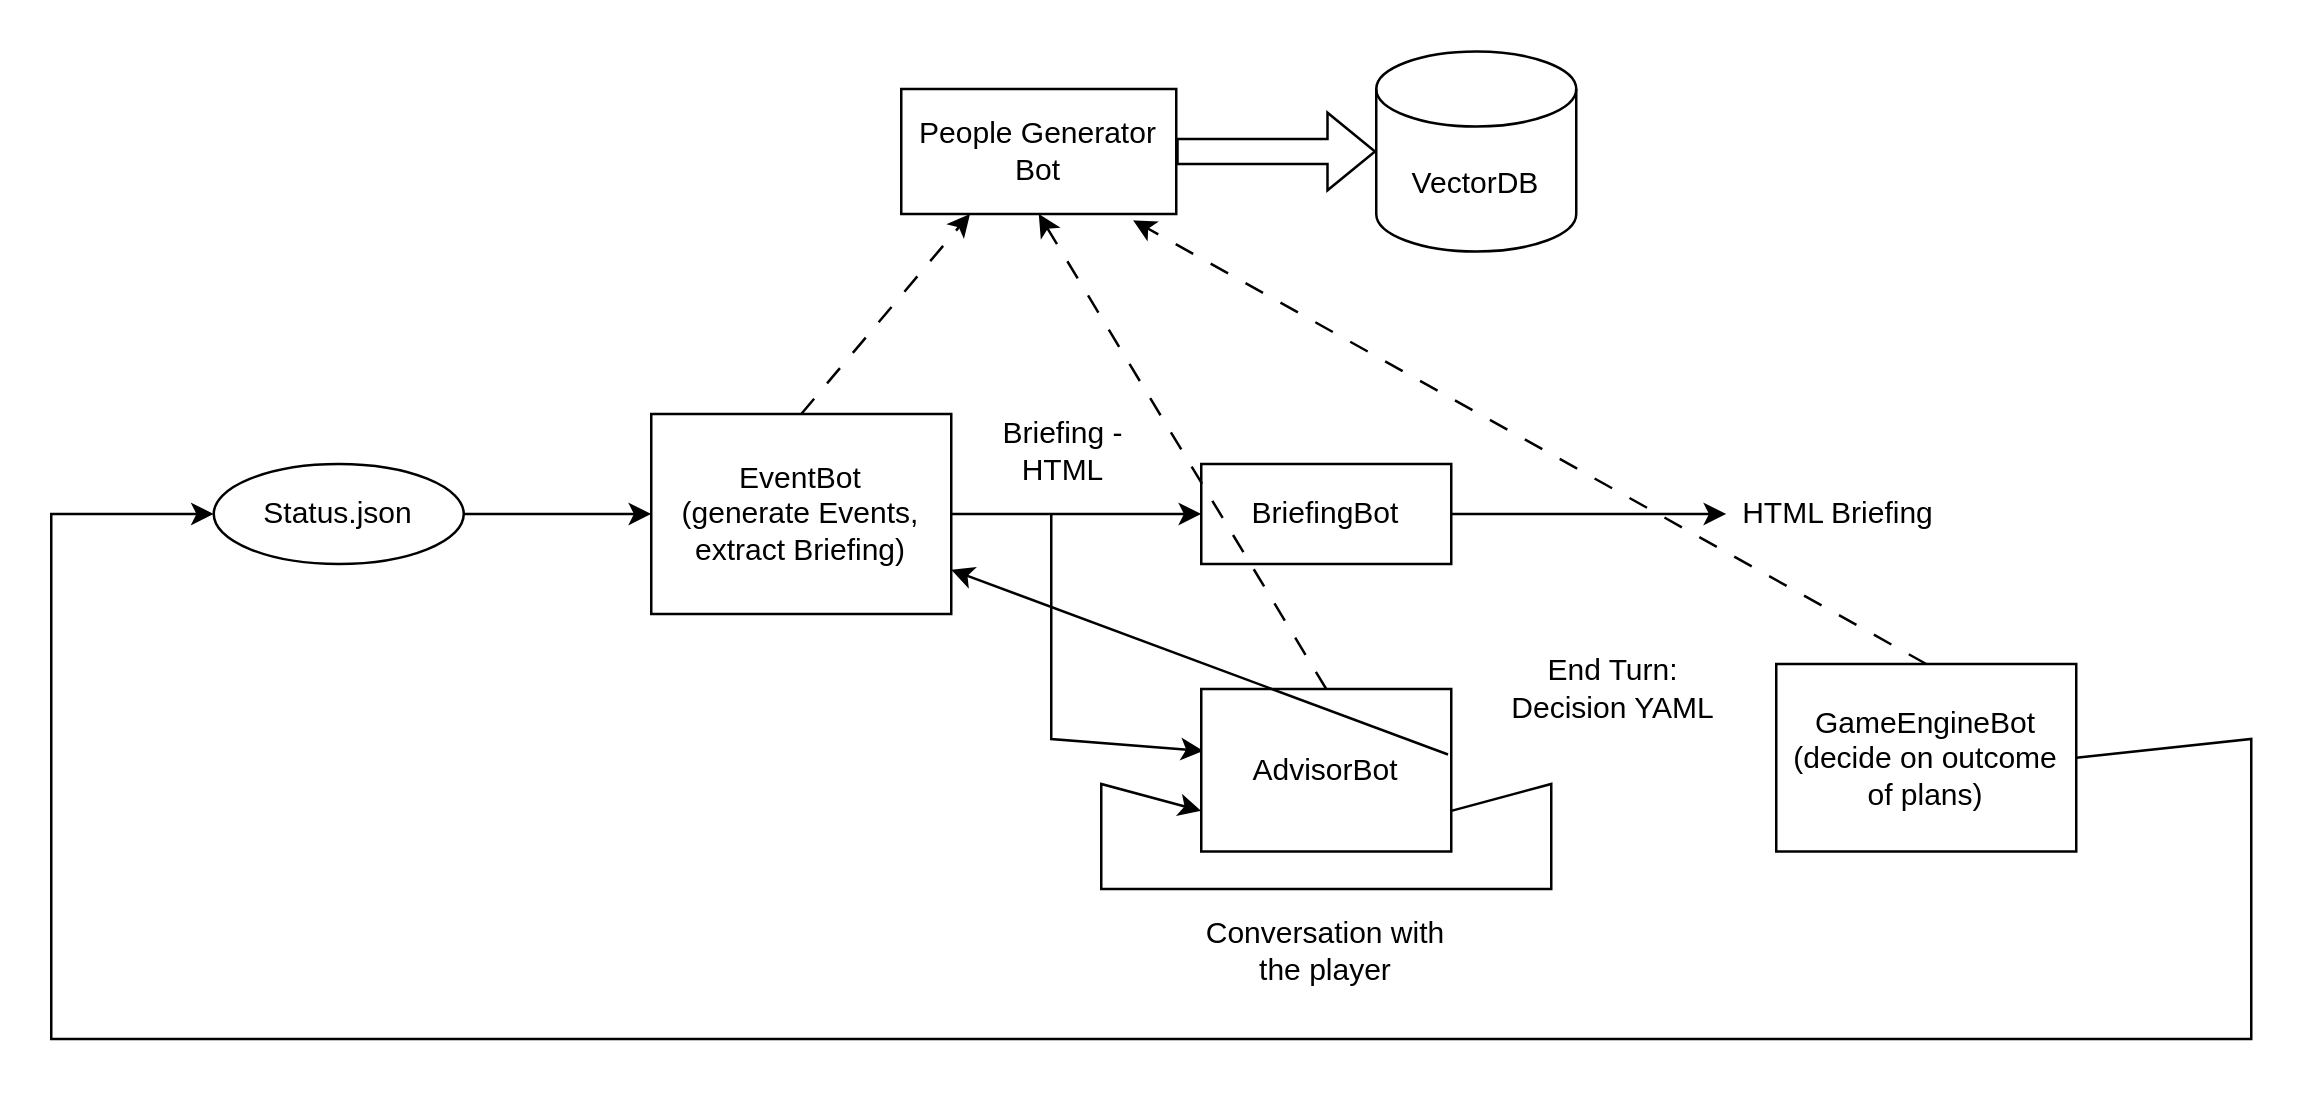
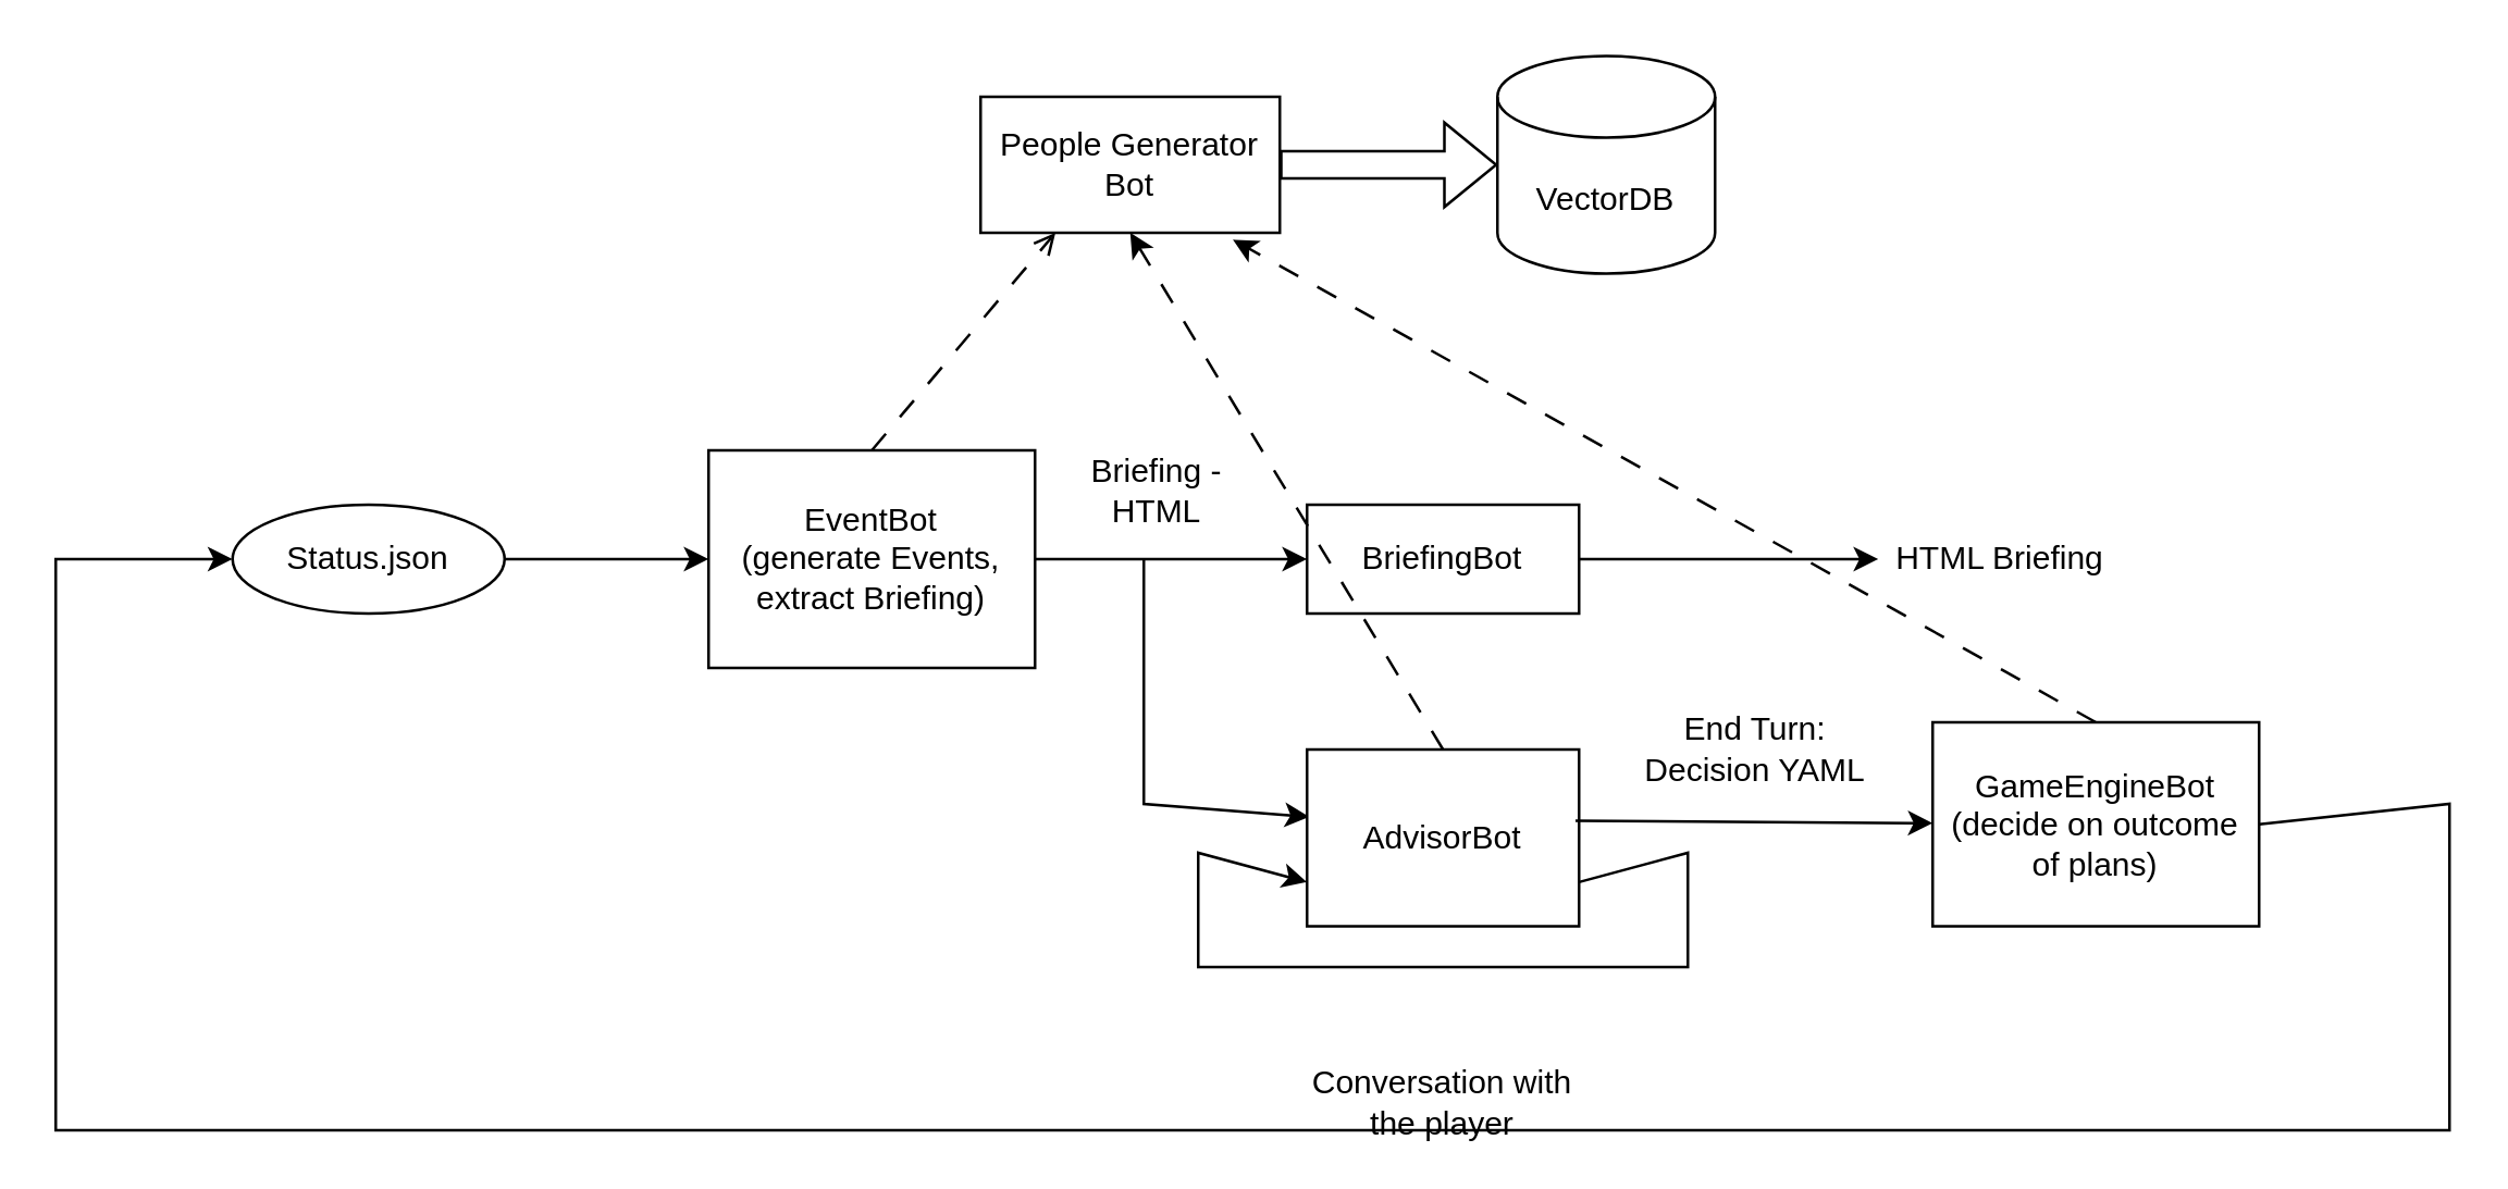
  <mxCell id="0" />
  <mxCell id="1" parent="0" />
  <mxCell id="2" value="" style="endArrow=classic;html=1;rounded=0;entryX=0;entryY=0.5;entryDx=0;entryDy=0;exitX=1;exitY=0.5;exitDx=0;exitDy=0;" edge="1" parent="1" source="16" target="5"><mxGeometry width="50" height="50" relative="1" as="geometry"><mxPoint x="190" y="225" as="sourcePoint" /><mxPoint x="280" y="205" as="targetPoint" /></mxGeometry></mxCell>
  <mxCell id="3" value="" style="endArrow=classic;html=1;rounded=0;entryX=0;entryY=0.5;entryDx=0;entryDy=0;" edge="1" parent="1" target="6"><mxGeometry width="50" height="50" relative="1" as="geometry"><mxPoint x="380" y="205" as="sourcePoint" /><mxPoint x="474" y="205" as="targetPoint" /></mxGeometry></mxCell>
  <mxCell id="4" value="Briefing - HTML" style="text;html=1;align=center;verticalAlign=middle;whiteSpace=wrap;rounded=0;" vertex="1" parent="1"><mxGeometry x="390" y="165" width="70" height="30" as="geometry" /></mxCell>
  <mxCell id="5" value="EventBot&lt;div&gt;(generate Events, extract Briefing)&lt;/div&gt;" style="rounded=0;whiteSpace=wrap;html=1;" vertex="1" parent="1"><mxGeometry x="260" y="165" width="120" height="80" as="geometry" /></mxCell>
  <mxCell id="6" value="BriefingBot" style="rounded=0;whiteSpace=wrap;html=1;" vertex="1" parent="1"><mxGeometry x="480" y="185" width="100" height="40" as="geometry" /></mxCell>
  <mxCell id="7" value="" style="endArrow=classic;html=1;rounded=0;entryX=0;entryY=0.5;entryDx=0;entryDy=0;" edge="1" parent="1" target="8"><mxGeometry width="50" height="50" relative="1" as="geometry"><mxPoint x="580" y="205" as="sourcePoint" /><mxPoint x="740" y="145" as="targetPoint" /><Array as="points" /></mxGeometry></mxCell>
  <mxCell id="8" value="HTML Briefing" style="text;html=1;align=center;verticalAlign=middle;whiteSpace=wrap;rounded=0;" vertex="1" parent="1"><mxGeometry x="690" y="190" width="90" height="30" as="geometry" /></mxCell>
  <mxCell id="9" value="" style="endArrow=classic;html=1;rounded=0;entryX=0.009;entryY=0.381;entryDx=0;entryDy=0;entryPerimeter=0;" edge="1" parent="1" target="10"><mxGeometry width="50" height="50" relative="1" as="geometry"><mxPoint x="420" y="205" as="sourcePoint" /><mxPoint x="480" y="295" as="targetPoint" /><Array as="points"><mxPoint x="420" y="295" /></Array></mxGeometry></mxCell>
  <mxCell id="10" value="AdvisorBot" style="rounded=0;whiteSpace=wrap;html=1;" vertex="1" parent="1"><mxGeometry x="480" y="275" width="100" height="65" as="geometry" /></mxCell>
  <mxCell id="11" value="" style="endArrow=classic;html=1;rounded=0;exitX=1;exitY=0.75;exitDx=0;exitDy=0;entryX=0;entryY=0.75;entryDx=0;entryDy=0;" edge="1" parent="1" source="10" target="10"><mxGeometry width="50" height="50" relative="1" as="geometry"><mxPoint x="490" y="265" as="sourcePoint" /><mxPoint x="440" y="345" as="targetPoint" /><Array as="points"><mxPoint x="620" y="313" /><mxPoint x="620" y="355" /><mxPoint x="440" y="355" /><mxPoint x="440" y="313" /></Array></mxGeometry></mxCell>
- <mxCell id="12" value="Conversation with the player" style="text;html=1;align=center;verticalAlign=middle;whiteSpace=wrap;rounded=0;" vertex="1" parent="1"><mxGeometry x="480" y="365" width="100" height="30" as="geometry" /></mxCell>
- <mxCell id="13" value="" style="endArrow=classic;html=1;rounded=0;exitX=0.987;exitY=0.403;exitDx=0;exitDy=0;exitPerimeter=0;" edge="1" parent="1" source="10" target="5"><mxGeometry width="50" height="50" relative="1" as="geometry"><mxPoint x="490" y="265" as="sourcePoint" /><mxPoint x="730" y="295" as="targetPoint" /></mxGeometry></mxCell>
+ <mxCell id="12" value="Conversation with the player" style="text;html=1;align=center;verticalAlign=middle;whiteSpace=wrap;rounded=0;" vertex="1" parent="1"><mxGeometry x="480" y="390" width="100" height="30" as="geometry" /></mxCell>
+ <mxCell id="13" value="" style="endArrow=classic;html=1;rounded=0;exitX=0.987;exitY=0.403;exitDx=0;exitDy=0;exitPerimeter=0;" edge="1" parent="1" source="10" target="14"><mxGeometry width="50" height="50" relative="1" as="geometry"><mxPoint x="490" y="265" as="sourcePoint" /><mxPoint x="730" y="295" as="targetPoint" /></mxGeometry></mxCell>
  <mxCell id="14" value="GameEngineBot&lt;div&gt;(decide on outcome of plans)&lt;/div&gt;" style="rounded=0;whiteSpace=wrap;html=1;" vertex="1" parent="1"><mxGeometry x="710" y="265" width="120" height="75" as="geometry" /></mxCell>
  <mxCell id="15" value="End Turn:&lt;div&gt;Decision YAML&lt;/div&gt;" style="text;html=1;align=center;verticalAlign=middle;whiteSpace=wrap;rounded=0;" vertex="1" parent="1"><mxGeometry x="600" y="255" width="90" height="40" as="geometry" /></mxCell>
  <mxCell id="16" value="" style="ellipse;whiteSpace=wrap;html=1;" vertex="1" parent="1"><mxGeometry x="85" y="185" width="100" height="40" as="geometry" /></mxCell>
  <mxCell id="17" value="Status.json" style="text;html=1;align=center;verticalAlign=middle;whiteSpace=wrap;rounded=0;" vertex="1" parent="1"><mxGeometry y="190" width="70" height="30" as="geometry" x="100" /></mxCell>
  <mxCell id="18" value="" style="endArrow=classic;html=1;rounded=0;exitX=1;exitY=0.5;exitDx=0;exitDy=0;entryX=0;entryY=0.5;entryDx=0;entryDy=0;" edge="1" parent="1" source="14" target="16"><mxGeometry width="50" height="50" relative="1" as="geometry"><mxPoint x="730" y="395" as="sourcePoint" /><mxPoint x="780" y="345" as="targetPoint" /><Array as="points"><mxPoint x="900" y="295" /><mxPoint x="900" y="415" /><mxPoint x="20" y="415" /><mxPoint x="20" y="205" /></Array></mxGeometry></mxCell>
  <mxCell id="19" value="People Generator Bot" style="rounded=0;whiteSpace=wrap;html=1;" vertex="1" parent="1"><mxGeometry x="360" y="35" width="110" height="50" as="geometry" /></mxCell>
  <mxCell id="20" value="VectorDB" style="shape=cylinder3;whiteSpace=wrap;html=1;boundedLbl=1;backgroundOutline=1;size=15;" vertex="1" parent="1"><mxGeometry x="550" y="20" width="80" height="80" as="geometry" /></mxCell>
  <mxCell id="21" value="" style="shape=flexArrow;endArrow=classic;html=1;rounded=0;exitX=1;exitY=0.5;exitDx=0;exitDy=0;entryX=0;entryY=0.5;entryDx=0;entryDy=0;entryPerimeter=0;" edge="1" parent="1" source="19" target="20"><mxGeometry width="50" height="50" relative="1" as="geometry"><mxPoint x="500" y="75" as="sourcePoint" /><mxPoint x="550" y="25" as="targetPoint" /></mxGeometry></mxCell>
- <mxCell id="22" value="" style="endArrow=classic;html=1;rounded=0;exitX=0.5;exitY=0;exitDx=0;exitDy=0;entryX=0.25;entryY=1;entryDx=0;entryDy=0;dashed=1;dashPattern=8 8;" edge="1" parent="1" source="5" target="19"><mxGeometry width="50" height="50" relative="1" as="geometry"><mxPoint x="460" y="265" as="sourcePoint" /><mxPoint x="510" y="215" as="targetPoint" /></mxGeometry></mxCell>
+ <mxCell id="22" value="" style="endArrow=open;html=1;rounded=0;exitX=0.5;exitY=0;exitDx=0;exitDy=0;entryX=0.25;entryY=1;entryDx=0;entryDy=0;dashed=1;dashPattern=8 8;" edge="1" parent="1" source="5" target="19"><mxGeometry width="50" height="50" relative="1" as="geometry"><mxPoint x="460" y="265" as="sourcePoint" /><mxPoint x="510" y="215" as="targetPoint" /></mxGeometry></mxCell>
  <mxCell id="23" value="" style="endArrow=classic;html=1;rounded=0;exitX=0.5;exitY=0;exitDx=0;exitDy=0;entryX=0.5;entryY=1;entryDx=0;entryDy=0;dashed=1;dashPattern=8 8;" edge="1" parent="1" source="10" target="19"><mxGeometry width="50" height="50" relative="1" as="geometry"><mxPoint x="370" y="195" as="sourcePoint" /><mxPoint x="465" y="115" as="targetPoint" /></mxGeometry></mxCell>
  <mxCell id="24" value="" style="endArrow=classic;html=1;rounded=0;exitX=0.5;exitY=0;exitDx=0;exitDy=0;entryX=0.843;entryY=1.05;entryDx=0;entryDy=0;dashed=1;dashPattern=8 8;entryPerimeter=0;" edge="1" parent="1" source="14" target="19"><mxGeometry width="50" height="50" relative="1" as="geometry"><mxPoint x="555" y="315" as="sourcePoint" /><mxPoint x="440" y="125" as="targetPoint" /></mxGeometry></mxCell>
